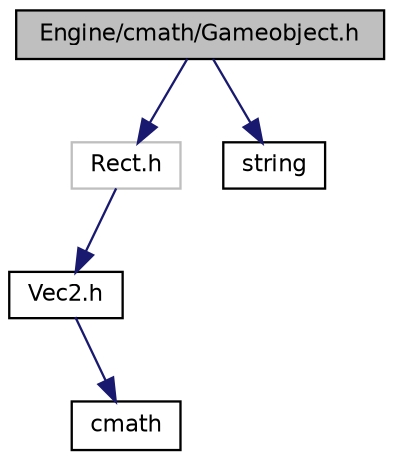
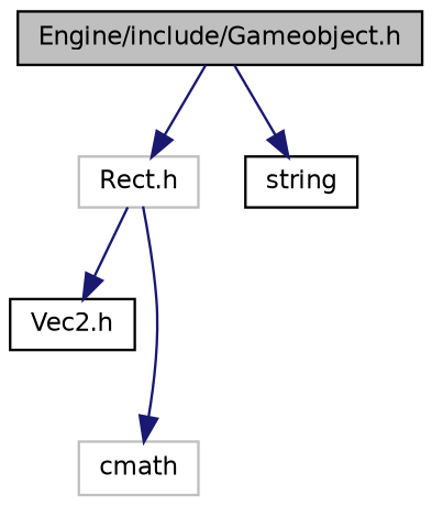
  digraph {
    node [color=black fillcolor=white fontname=Helvetica fontsize=10 shape=record style=filled]
    edge [color=midnightblue fontname=Helvetica fontsize=10 labelfontname=Helvetica labelfontsize=10 style=solid]
-   n1 [fillcolor=grey75 fontcolor=black height=0.2 label="Engine/cmath/Gameobject.h" width=0.4]
+   n1 [fillcolor=grey75 fontcolor=black height=0.2 label="Engine/include/Gameobject.h" width=0.4]
    n2 [color=grey75 height=0.2 label="Rect.h" width=0.4]
    n3 [height=0.2 label=string width=0.4]
    n4 [height=0.2 label="Vec2.h" width=0.4]
-   n5 [height=0.2 label=cmath width=0.4]
+   n5 [color=grey75 height=0.2 label=cmath width=0.4]
    n1 -> n2
    n1 -> n3
    n2 -> n4
-   n4 -> n5
+   n2 -> n5
  }
